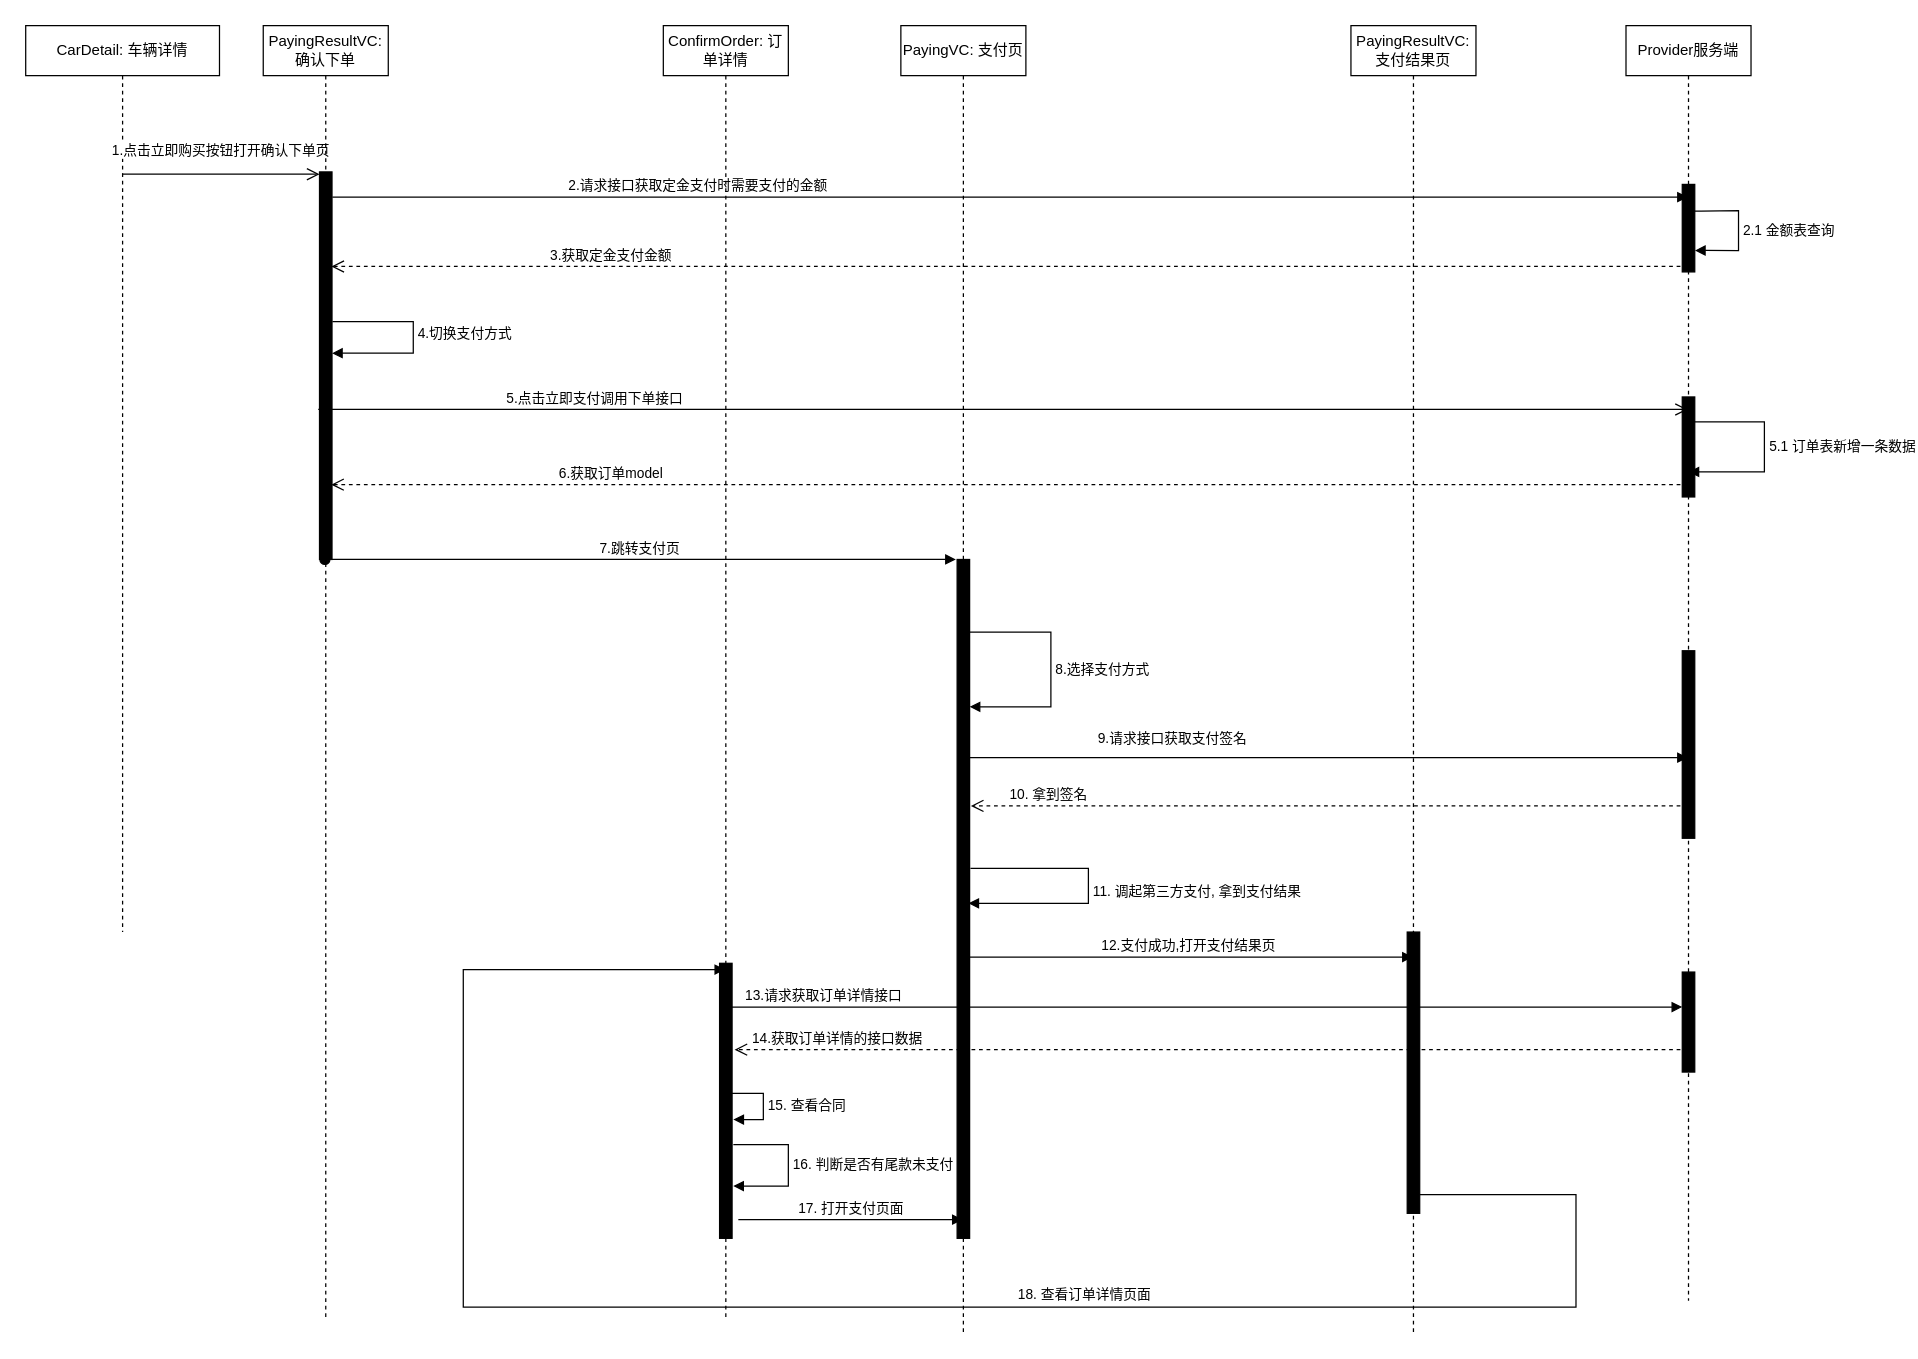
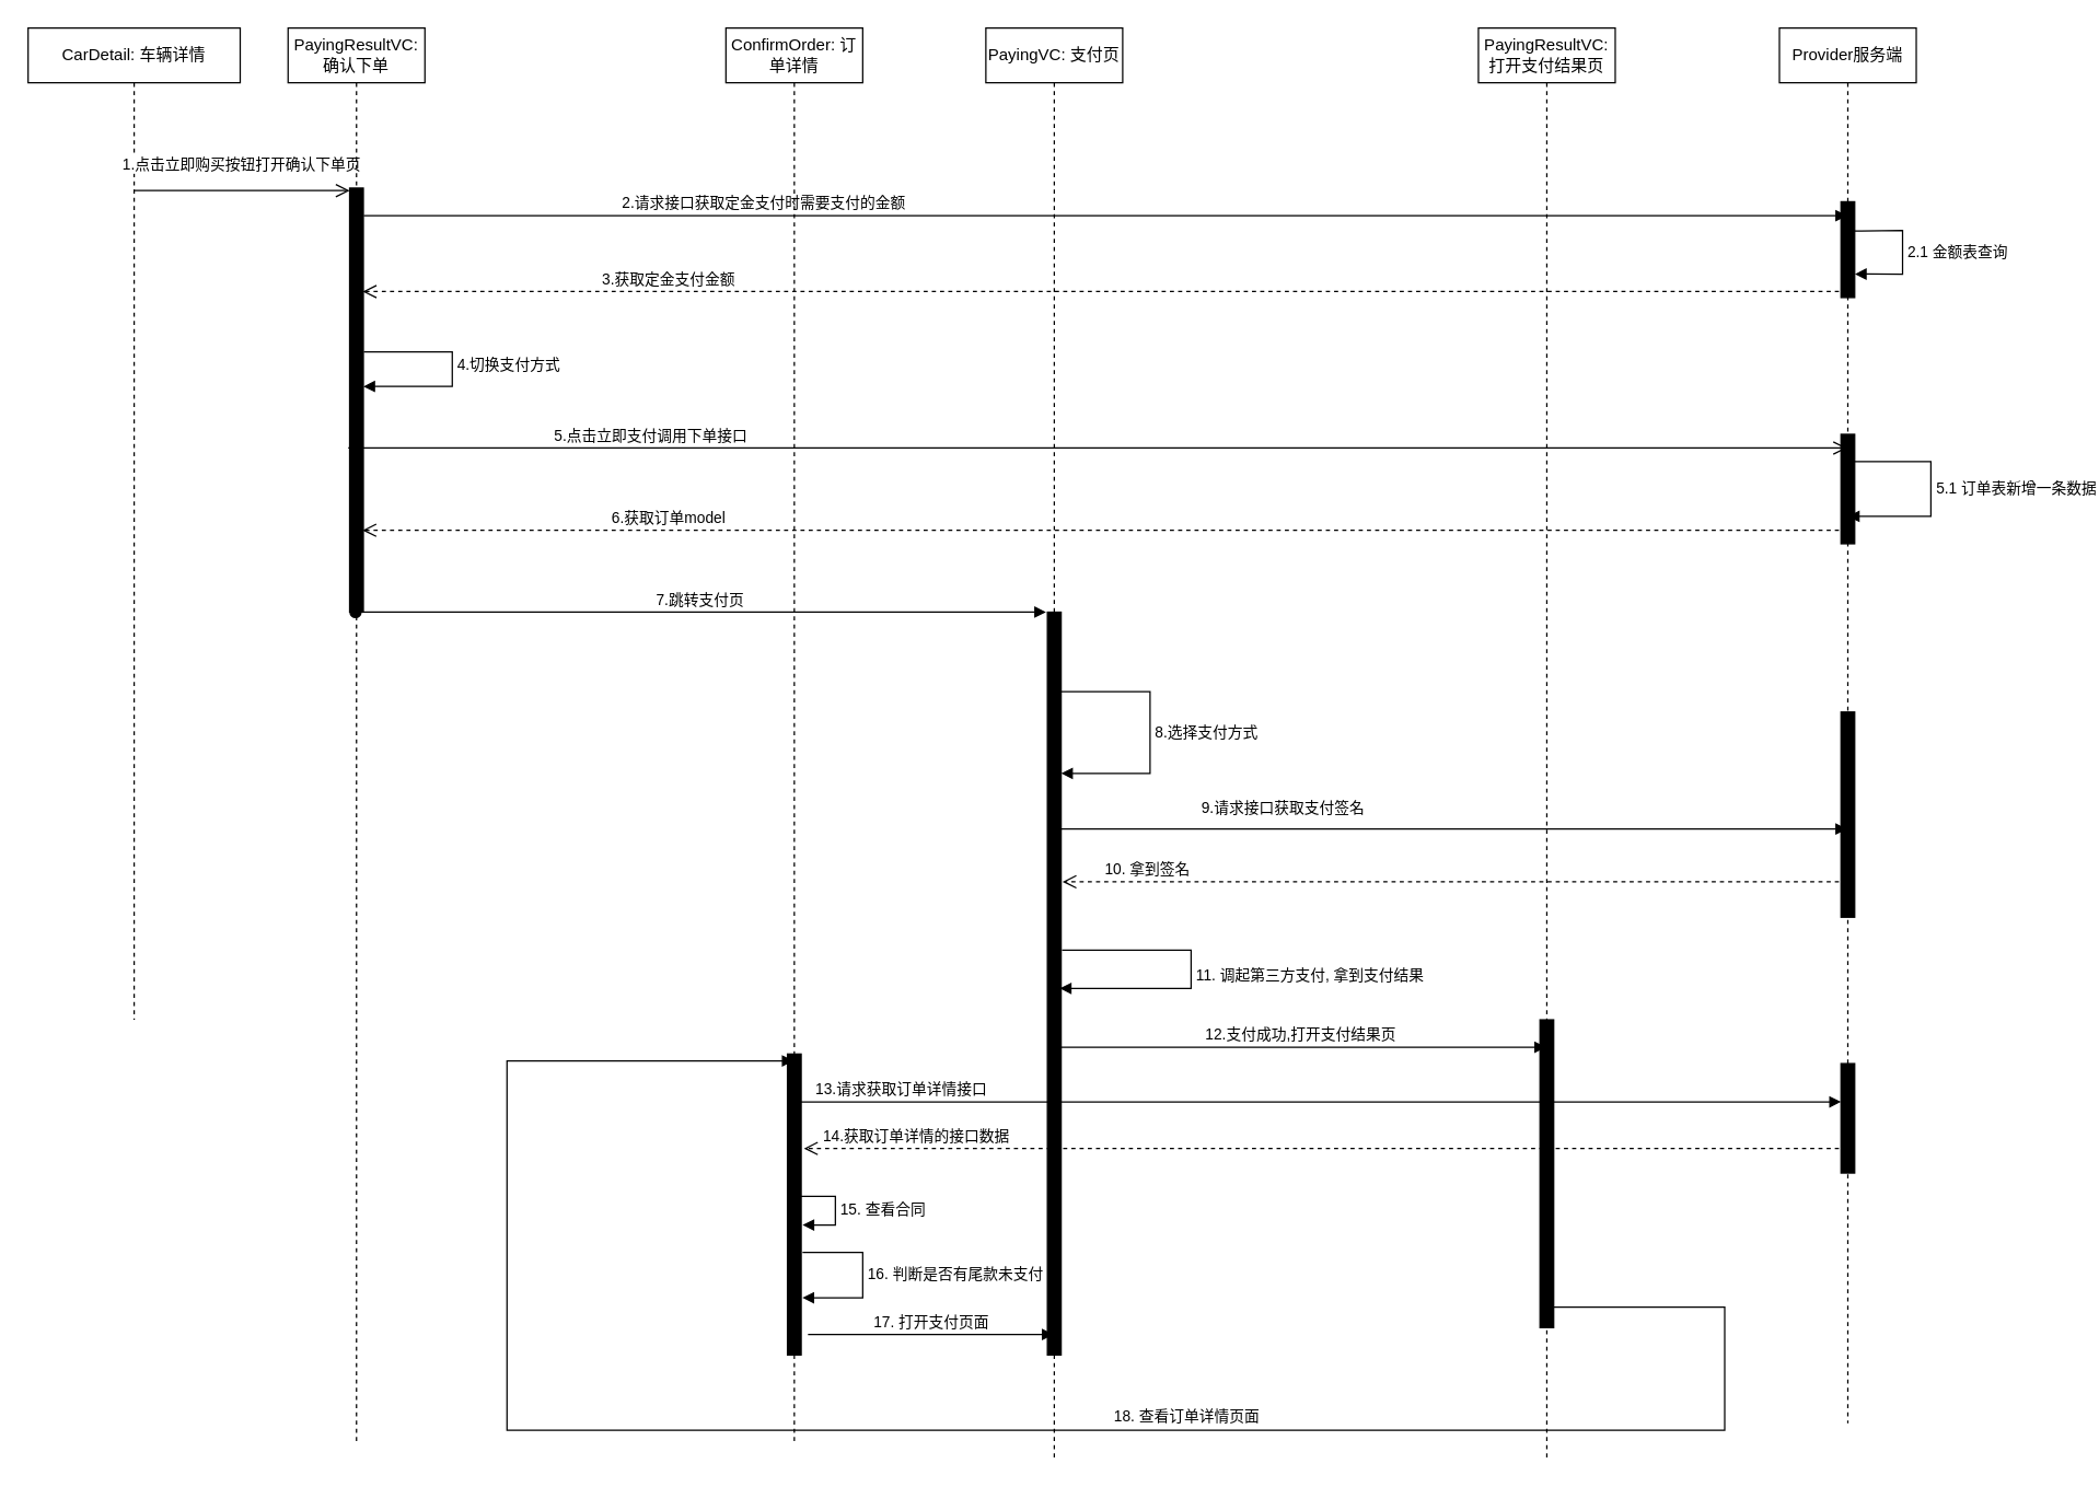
  <mxCell id="0" />
  <mxCell id="1" parent="0" />
  <mxCell id="2" value="&lt;span&gt;CarDetail: 车辆详情&lt;/span&gt;" style="shape=umlLifeline;perimeter=lifelinePerimeter;whiteSpace=wrap;html=1;container=1;collapsible=0;recursiveResize=0;outlineConnect=0;" vertex="1" parent="1"><mxGeometry x="20" y="20" width="155" height="725" as="geometry" /></mxCell>
  <mxCell id="3" value="1.点击立即购买按钮打开确认下单页" style="html=1;verticalAlign=bottom;endArrow=open;endSize=8;entryX=0;entryY=0.006;entryDx=0;entryDy=0;entryPerimeter=0;" edge="1" source="2" parent="1" target="5"><mxGeometry x="-0.013" y="10" relative="1" as="geometry"><mxPoint x="110" y="133" as="targetPoint" /><mxPoint x="79.324" y="138.86" as="sourcePoint" /><mxPoint x="1" as="offset" /></mxGeometry></mxCell>
  <mxCell id="4" value="PayingResultVC:确认下单" style="shape=umlLifeline;perimeter=lifelinePerimeter;whiteSpace=wrap;html=1;container=1;collapsible=0;recursiveResize=0;outlineConnect=0;fillColor=none;" vertex="1" parent="1"><mxGeometry x="210" y="20" width="100" height="1035" as="geometry" /></mxCell>
  <mxCell id="5" value="" style="html=1;points=[];perimeter=orthogonalPerimeter;fillColor=#000000;" vertex="1" parent="4"><mxGeometry x="45" y="117" width="10" height="310" as="geometry" /></mxCell>
  <mxCell id="6" value="&lt;span style=&quot;text-align: center&quot;&gt;4.切换支付方式&lt;/span&gt;" style="edgeStyle=orthogonalEdgeStyle;html=1;align=left;spacingLeft=2;endArrow=block;rounded=0;strokeColor=#000000;exitX=1.033;exitY=0.386;exitDx=0;exitDy=0;exitPerimeter=0;" edge="1" parent="4" source="5"><mxGeometry x="-0.04" relative="1" as="geometry"><mxPoint x="-35" y="177" as="sourcePoint" /><Array as="points"><mxPoint x="120" y="237" /><mxPoint x="120" y="262" /><mxPoint x="55" y="262" /></Array><mxPoint x="55" y="262" as="targetPoint" /><mxPoint as="offset" /></mxGeometry></mxCell>
  <mxCell id="7" value="5.1 订单表新增一条数据" style="edgeStyle=orthogonalEdgeStyle;html=1;align=left;spacingLeft=2;endArrow=block;rounded=0;strokeColor=#000000;" edge="1" parent="1"><mxGeometry x="0.0" relative="1" as="geometry"><mxPoint x="1350.004" y="337" as="sourcePoint" /><Array as="points"><mxPoint x="1410.68" y="337" /><mxPoint x="1410.68" y="377" /></Array><mxPoint x="1350.004" y="377" as="targetPoint" /><mxPoint as="offset" /></mxGeometry></mxCell>
  <mxCell id="8" value="PayingVC: 支付页" style="shape=umlLifeline;perimeter=lifelinePerimeter;whiteSpace=wrap;html=1;container=1;collapsible=0;recursiveResize=0;outlineConnect=0;fillColor=none;" vertex="1" parent="1"><mxGeometry x="720" y="20" width="100" height="1045" as="geometry" /></mxCell>
  <mxCell id="9" value="" style="html=1;points=[];perimeter=orthogonalPerimeter;fillColor=#000000;" vertex="1" parent="8"><mxGeometry x="45" y="427" width="10" height="543" as="geometry" /></mxCell>
  <mxCell id="10" value="&lt;span style=&quot;text-align: center&quot;&gt;8.选择支付方式&lt;/span&gt;" style="edgeStyle=orthogonalEdgeStyle;html=1;align=left;spacingLeft=2;endArrow=block;rounded=0;strokeColor=#000000;exitX=1;exitY=0.107;exitDx=0;exitDy=0;exitPerimeter=0;entryX=1;entryY=0.217;entryDx=0;entryDy=0;entryPerimeter=0;" edge="1" target="9" parent="8" source="9"><mxGeometry relative="1" as="geometry"><mxPoint x="145" y="452" as="sourcePoint" /><Array as="points"><mxPoint x="120" y="485" /><mxPoint x="120" y="545" /><mxPoint x="55" y="545" /></Array><mxPoint as="offset" /></mxGeometry></mxCell>
  <mxCell id="11" value="11. 调起第三方支付, 拿到支付结果" style="edgeStyle=orthogonalEdgeStyle;html=1;align=left;spacingLeft=2;endArrow=block;rounded=0;strokeColor=#000000;exitX=1.067;exitY=0.455;exitDx=0;exitDy=0;exitPerimeter=0;" edge="1" parent="8" source="9"><mxGeometry x="0.04" relative="1" as="geometry"><mxPoint x="15" y="527" as="sourcePoint" /><Array as="points"><mxPoint x="150" y="674" /><mxPoint x="150" y="702" /></Array><mxPoint x="54" y="702" as="targetPoint" /><mxPoint as="offset" /></mxGeometry></mxCell>
  <mxCell id="12" value="12.支付成功,打开支付结果页" style="html=1;verticalAlign=bottom;endArrow=block;strokeColor=#000000;" edge="1" parent="8" target="33"><mxGeometry width="80" relative="1" as="geometry"><mxPoint x="50" y="745" as="sourcePoint" /><mxPoint x="140" y="745" as="targetPoint" /></mxGeometry></mxCell>
  <mxCell id="13" value="7.跳转支付页" style="html=1;verticalAlign=bottom;startArrow=oval;startFill=1;endArrow=block;startSize=8;strokeColor=#000000;entryX=-0.1;entryY=0;entryDx=0;entryDy=0;entryPerimeter=0;" edge="1" parent="1" target="9"><mxGeometry width="60" relative="1" as="geometry"><mxPoint x="259.324" y="447" as="sourcePoint" /><mxPoint x="509.5" y="447" as="targetPoint" /><Array as="points"><mxPoint x="480" y="447" /></Array></mxGeometry></mxCell>
  <mxCell id="14" value="5.点击立即支付调用下单接口" style="html=1;verticalAlign=bottom;endArrow=open;endSize=8;strokeColor=#000000;exitX=-0.1;exitY=0.613;exitDx=0;exitDy=0;exitPerimeter=0;" edge="1" parent="1" source="5" target="15"><mxGeometry x="-0.596" relative="1" as="geometry"><mxPoint x="410" y="317" as="sourcePoint" /><mxPoint x="729.5" y="327.03" as="targetPoint" /><mxPoint as="offset" /></mxGeometry></mxCell>
  <mxCell id="15" value="Provider服务端" style="shape=umlLifeline;perimeter=lifelinePerimeter;whiteSpace=wrap;html=1;container=1;collapsible=0;recursiveResize=0;outlineConnect=0;fillColor=none;" vertex="1" parent="1"><mxGeometry x="1300" y="20" width="100" height="1020" as="geometry" /></mxCell>
  <mxCell id="16" value="" style="html=1;points=[];perimeter=orthogonalPerimeter;fillColor=#000000;" vertex="1" parent="15"><mxGeometry x="45" y="127" width="10" height="70" as="geometry" /></mxCell>
  <mxCell id="17" value="2.1 金额表查询" style="edgeStyle=orthogonalEdgeStyle;html=1;align=left;spacingLeft=2;endArrow=block;rounded=0;entryX=1.016;entryY=0.755;strokeColor=#000000;exitX=0.968;exitY=0.304;exitDx=0;exitDy=0;exitPerimeter=0;entryDx=0;entryDy=0;entryPerimeter=0;" edge="1" target="16" parent="15" source="16"><mxGeometry relative="1" as="geometry"><mxPoint x="60" y="157" as="sourcePoint" /><Array as="points"><mxPoint x="60" y="148" /><mxPoint x="90" y="148" /><mxPoint x="90" y="180" /></Array></mxGeometry></mxCell>
  <mxCell id="18" value="" style="html=1;points=[];perimeter=orthogonalPerimeter;fillColor=#000000;" vertex="1" parent="15"><mxGeometry x="45" y="297" width="10" height="80" as="geometry" /></mxCell>
  <mxCell id="19" value="" style="html=1;points=[];perimeter=orthogonalPerimeter;fillColor=#000000;" vertex="1" parent="15"><mxGeometry x="45" y="500" width="10" height="150" as="geometry" /></mxCell>
  <mxCell id="20" value="" style="html=1;points=[];perimeter=orthogonalPerimeter;fillColor=#000000;" vertex="1" parent="15"><mxGeometry x="45" y="757" width="10" height="80" as="geometry" /></mxCell>
  <mxCell id="21" value="&lt;span style=&quot;text-align: left&quot;&gt;&amp;nbsp;2.请求接口获取定金支付时需要支付的金额&lt;/span&gt;" style="html=1;verticalAlign=bottom;endArrow=block;strokeColor=#000000;exitX=1.028;exitY=0.065;exitDx=0;exitDy=0;exitPerimeter=0;" edge="1" parent="1" source="5" target="15"><mxGeometry x="-0.463" width="80" relative="1" as="geometry"><mxPoint x="370" y="157" as="sourcePoint" /><mxPoint x="729.5" y="157.15" as="targetPoint" /><mxPoint as="offset" /></mxGeometry></mxCell>
  <mxCell id="22" value="3.获取定金支付金额" style="html=1;verticalAlign=bottom;endArrow=open;dashed=1;endSize=8;strokeColor=#000000;entryX=0.95;entryY=0.244;entryDx=0;entryDy=0;entryPerimeter=0;" edge="1" parent="1" source="15" target="5"><mxGeometry x="0.589" relative="1" as="geometry"><mxPoint x="729.5" y="212.64" as="sourcePoint" /><mxPoint x="440" y="97" as="targetPoint" /><mxPoint as="offset" /></mxGeometry></mxCell>
  <mxCell id="23" value="6.获取订单model" style="html=1;verticalAlign=bottom;endArrow=open;dashed=1;endSize=8;strokeColor=#000000;entryX=0.935;entryY=0.807;entryDx=0;entryDy=0;entryPerimeter=0;" edge="1" parent="1" source="15" target="5"><mxGeometry x="0.589" relative="1" as="geometry"><mxPoint x="729.5" y="387.17" as="sourcePoint" /><mxPoint x="270" y="387" as="targetPoint" /><mxPoint as="offset" /></mxGeometry></mxCell>
  <mxCell id="24" value="9.请求接口获取支付签名" style="html=1;verticalAlign=bottom;endArrow=block;strokeColor=#000000;exitX=0.959;exitY=0.292;exitDx=0;exitDy=0;exitPerimeter=0;" edge="1" parent="1" source="9" target="15"><mxGeometry x="-0.435" y="7" width="80" relative="1" as="geometry"><mxPoint x="710" y="577" as="sourcePoint" /><mxPoint x="870" y="577" as="targetPoint" /><mxPoint as="offset" /></mxGeometry></mxCell>
  <mxCell id="25" value="ConfirmOrder: 订单详情" style="shape=umlLifeline;perimeter=lifelinePerimeter;whiteSpace=wrap;html=1;container=1;collapsible=0;recursiveResize=0;outlineConnect=0;fillColor=none;" vertex="1" parent="1"><mxGeometry x="530" y="20" width="100" height="1035" as="geometry" /></mxCell>
  <mxCell id="26" value="13.请求获取订单详情接口" style="html=1;verticalAlign=bottom;endArrow=block;strokeColor=#000000;" edge="1" parent="25" target="20"><mxGeometry x="-0.797" width="80" relative="1" as="geometry"><mxPoint x="50" y="785" as="sourcePoint" /><mxPoint x="130" y="775" as="targetPoint" /><mxPoint as="offset" /></mxGeometry></mxCell>
  <mxCell id="27" value="" style="html=1;points=[];perimeter=orthogonalPerimeter;fillColor=#000000;" vertex="1" parent="25"><mxGeometry x="45" y="750" width="10" height="220" as="geometry" /></mxCell>
  <mxCell id="28" value="15. 查看合同" style="edgeStyle=orthogonalEdgeStyle;html=1;align=left;spacingLeft=2;endArrow=block;rounded=0;strokeColor=#000000;exitX=0.981;exitY=0.473;exitDx=0;exitDy=0;exitPerimeter=0;" edge="1" parent="25" source="27"><mxGeometry relative="1" as="geometry"><mxPoint x="56" y="825" as="sourcePoint" /><Array as="points"><mxPoint x="80" y="854" /><mxPoint x="80" y="875" /><mxPoint x="56" y="875" /></Array><mxPoint x="56" y="875" as="targetPoint" /></mxGeometry></mxCell>
  <mxCell id="29" value="16. 判断是否有尾款未支付" style="edgeStyle=orthogonalEdgeStyle;html=1;align=left;spacingLeft=2;endArrow=block;rounded=0;strokeColor=#000000;entryX=1.091;entryY=0.81;entryDx=0;entryDy=0;entryPerimeter=0;" edge="1" target="27" parent="25"><mxGeometry x="-0.017" relative="1" as="geometry"><mxPoint x="56" y="895" as="sourcePoint" /><Array as="points"><mxPoint x="100" y="895" /><mxPoint x="100" y="928" /><mxPoint x="56" y="928" /></Array><mxPoint x="110" y="1055" as="targetPoint" /><mxPoint as="offset" /></mxGeometry></mxCell>
  <mxCell id="30" value="17. 打开支付页面" style="html=1;verticalAlign=bottom;endArrow=block;strokeColor=#000000;" edge="1" parent="25" target="8"><mxGeometry width="80" relative="1" as="geometry"><mxPoint x="60" y="955" as="sourcePoint" /><mxPoint x="140" y="955" as="targetPoint" /></mxGeometry></mxCell>
  <mxCell id="31" value="10. 拿到签名" style="html=1;verticalAlign=bottom;endArrow=open;dashed=1;endSize=8;strokeColor=#000000;entryX=1.1;entryY=0.363;entryDx=0;entryDy=0;entryPerimeter=0;" edge="1" parent="1" source="15" target="9"><mxGeometry x="0.784" relative="1" as="geometry"><mxPoint x="729.5" y="646.32" as="sourcePoint" /><mxPoint x="779" y="685" as="targetPoint" /><mxPoint as="offset" /></mxGeometry></mxCell>
  <mxCell id="32" value="14.获取订单详情的接口数据" style="html=1;verticalAlign=bottom;endArrow=open;dashed=1;endSize=8;strokeColor=#000000;entryX=1.2;entryY=0.314;entryDx=0;entryDy=0;entryPerimeter=0;" edge="1" parent="1" source="15" target="27"><mxGeometry x="0.789" relative="1" as="geometry"><mxPoint x="840" y="835" as="sourcePoint" /><mxPoint x="700" y="858" as="targetPoint" /><mxPoint x="1" as="offset" /></mxGeometry></mxCell>
- <mxCell id="33" value="PayingResultVC: 支付结果页" style="shape=umlLifeline;perimeter=lifelinePerimeter;whiteSpace=wrap;html=1;container=1;collapsible=0;recursiveResize=0;outlineConnect=0;fillColor=none;" vertex="1" parent="1"><mxGeometry x="1080" y="20" width="100" height="1045" as="geometry" /></mxCell>
+ <mxCell id="33" value="PayingResultVC: 打开支付结果页" style="shape=umlLifeline;perimeter=lifelinePerimeter;whiteSpace=wrap;html=1;container=1;collapsible=0;recursiveResize=0;outlineConnect=0;fillColor=none;" vertex="1" parent="1"><mxGeometry x="1080" y="20" width="100" height="1045" as="geometry" /></mxCell>
  <mxCell id="34" value="" style="html=1;points=[];perimeter=orthogonalPerimeter;fillColor=#000000;" vertex="1" parent="33"><mxGeometry x="45" y="725" width="10" height="225" as="geometry" /></mxCell>
  <mxCell id="35" value="18. 查看订单详情页面" style="edgeStyle=orthogonalEdgeStyle;html=1;align=left;spacingLeft=2;endArrow=block;rounded=0;strokeColor=#000000;" edge="1" target="25" parent="1" source="34"><mxGeometry x="-0.161" y="-10" relative="1" as="geometry"><mxPoint x="1230" y="935" as="sourcePoint" /><Array as="points"><mxPoint x="1260" y="955" /><mxPoint x="1260" y="1045" /><mxPoint x="370" y="1045" /><mxPoint x="370" y="775" /></Array><mxPoint as="offset" /></mxGeometry></mxCell>
